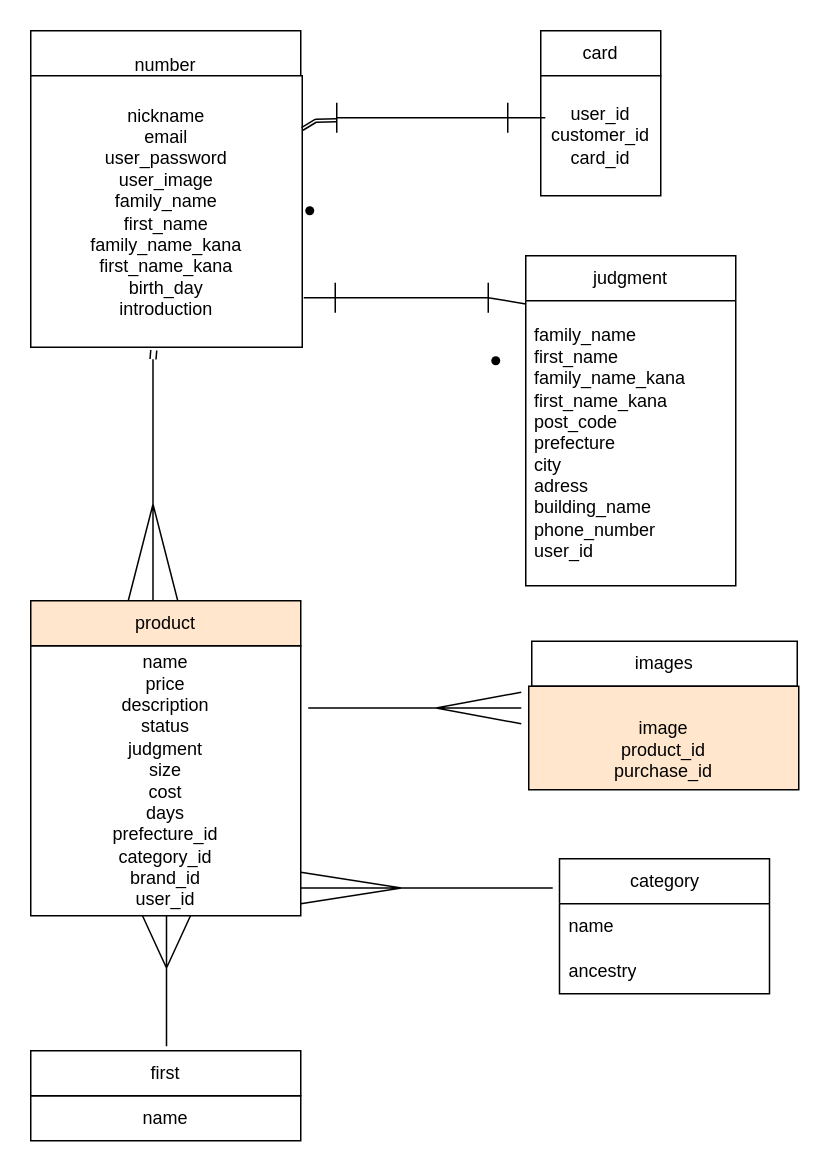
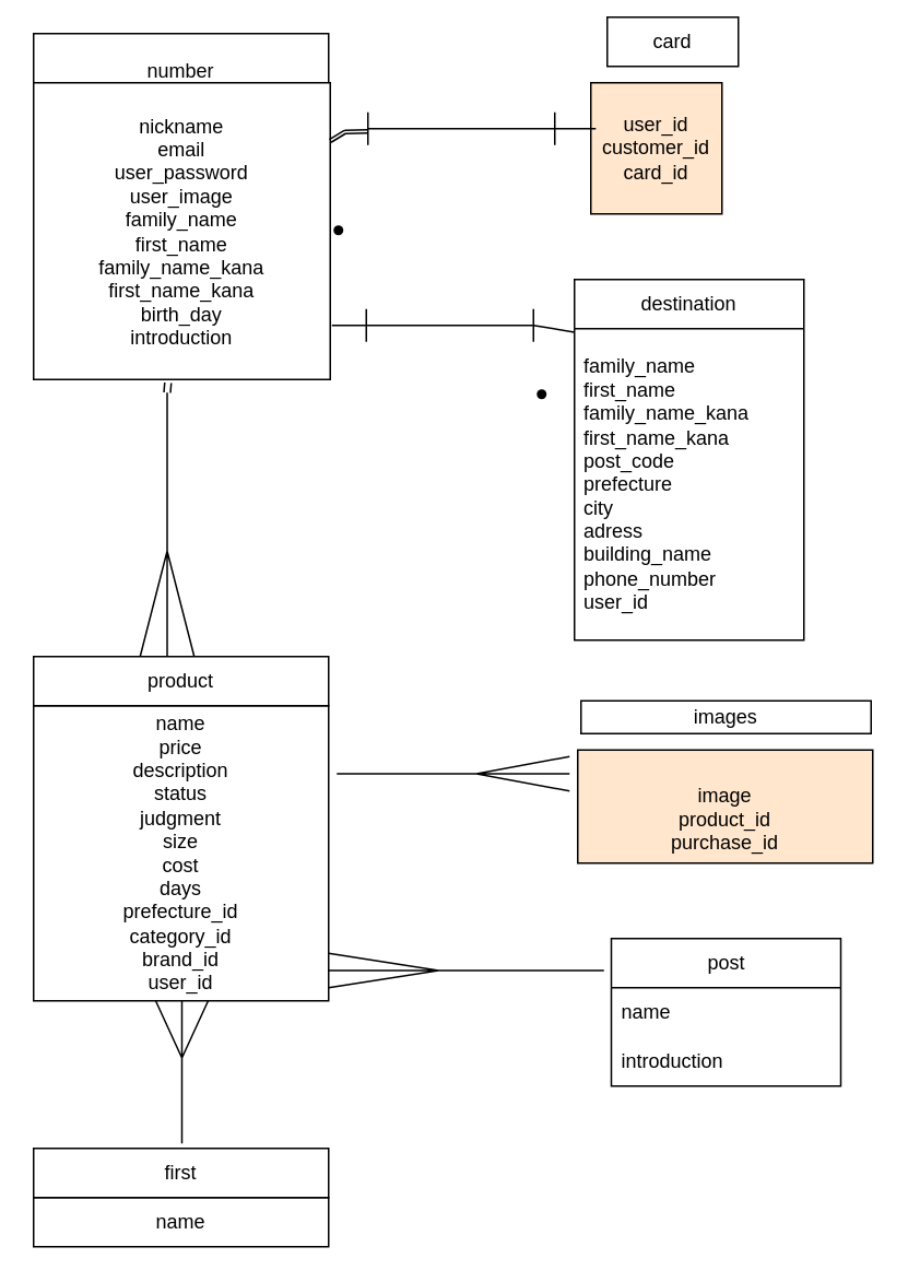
  <mxCell id="0" />
  <mxCell id="1" parent="0" />
- <mxCell id="2" value="images" style="rounded=0;whiteSpace=wrap;html=1;" vertex="1" parent="1"><mxGeometry x="354" y="427" width="177" height="30" as="geometry" /></mxCell>
- <mxCell id="3" value="card" style="rounded=0;whiteSpace=wrap;html=1;fontSize=12;align=center;labelPosition=center;verticalLabelPosition=middle;verticalAlign=middle;" vertex="1" parent="1"><mxGeometry x="360" y="20" width="80" height="30" as="geometry" /></mxCell>
- <mxCell id="4" value="user_id&lt;br&gt;customer_id&lt;br&gt;card_id&lt;br&gt;" style="whiteSpace=wrap;html=1;aspect=fixed;fontSize=12;" vertex="1" parent="1"><mxGeometry x="360" y="50" width="80" height="80" as="geometry" /></mxCell>
+ <mxCell id="2" value="images" style="rounded=0;whiteSpace=wrap;html=1;" vertex="1" parent="1"><mxGeometry x="354" y="427" width="177" height="20" as="geometry" /></mxCell>
+ <mxCell id="3" value="card" style="rounded=0;whiteSpace=wrap;html=1;fontSize=12;align=center;labelPosition=center;verticalLabelPosition=middle;verticalAlign=middle;" vertex="1" parent="1"><mxGeometry x="370" y="10" width="80" height="30" as="geometry" /></mxCell>
+ <mxCell id="4" value="user_id&lt;br&gt;customer_id&lt;br&gt;card_id&lt;br&gt;" style="whiteSpace=wrap;html=1;aspect=fixed;fontSize=12;fillColor=#ffe6cc;" vertex="1" parent="1"><mxGeometry x="360" y="50" width="80" height="80" as="geometry" /></mxCell>
  <mxCell id="5" value="&lt;br style=&quot;font-size: 12px;&quot;&gt;number&lt;br style=&quot;font-size: 12px;&quot;&gt;" style="rounded=0;whiteSpace=wrap;html=1;fontSize=12;align=center;labelPosition=center;verticalLabelPosition=middle;verticalAlign=middle;" vertex="1" parent="1"><mxGeometry x="20" y="20" width="180" height="30" as="geometry" /></mxCell>
  <mxCell id="6" value="nickname&lt;br&gt;email&lt;br&gt;user_password&lt;br&gt;user_image&lt;br&gt;family_name&lt;br&gt;first_name&lt;br&gt;family_name_kana&lt;br&gt;first_name_kana&lt;br&gt;birth_day&lt;br&gt;introduction" style="whiteSpace=wrap;html=1;aspect=fixed;fontSize=12;" vertex="1" parent="1"><mxGeometry x="20" y="50" width="181" height="181" as="geometry" /></mxCell>
  <mxCell id="7" value="name&lt;br&gt;price&lt;br&gt;description&lt;br&gt;status&lt;br&gt;judgment&lt;br&gt;size&lt;br&gt;cost&lt;br&gt;days&lt;br&gt;prefecture_id&lt;br&gt;category_id&lt;br&gt;brand_id&lt;br&gt;user_id" style="whiteSpace=wrap;html=1;aspect=fixed;fontSize=12;" vertex="1" parent="1"><mxGeometry x="20" y="430" width="180" height="180" as="geometry" /></mxCell>
- <mxCell id="8" value="product" style="rounded=0;whiteSpace=wrap;html=1;fillColor=#ffe6cc;" vertex="1" parent="1"><mxGeometry x="20" y="400" width="180" height="30" as="geometry" /></mxCell>
+ <mxCell id="8" value="product" style="rounded=0;whiteSpace=wrap;html=1;" vertex="1" parent="1"><mxGeometry x="20" y="400" width="180" height="30" as="geometry" /></mxCell>
  <mxCell id="9" value="name" style="rounded=0;whiteSpace=wrap;html=1;" vertex="1" parent="1"><mxGeometry x="20" y="730" width="180" height="30" as="geometry" /></mxCell>
  <mxCell id="10" value="first" style="rounded=0;whiteSpace=wrap;html=1;" vertex="1" parent="1"><mxGeometry x="20" y="700" width="180" height="30" as="geometry" /></mxCell>
  <mxCell id="11" value="&lt;br&gt;image&lt;br&gt;product_id&lt;br&gt;purchase_id" style="rounded=0;whiteSpace=wrap;html=1;fillColor=#ffe6cc;" vertex="1" parent="1"><mxGeometry x="352" y="457" width="180" height="69" as="geometry" /></mxCell>
- <mxCell id="12" value="category" style="swimlane;fontStyle=0;childLayout=stackLayout;horizontal=1;startSize=30;horizontalStack=0;resizeParent=1;resizeParentMax=0;resizeLast=0;collapsible=1;marginBottom=0;whiteSpace=wrap;html=1;fontSize=12;" vertex="1" parent="1"><mxGeometry x="372.5" y="572" width="140" height="90" as="geometry" /></mxCell>
+ <mxCell id="12" value="post" style="swimlane;fontStyle=0;childLayout=stackLayout;horizontal=1;startSize=30;horizontalStack=0;resizeParent=1;resizeParentMax=0;resizeLast=0;collapsible=1;marginBottom=0;whiteSpace=wrap;html=1;fontSize=12;" vertex="1" parent="1"><mxGeometry x="372.5" y="572" width="140" height="90" as="geometry" /></mxCell>
  <mxCell id="13" value="name" style="text;strokeColor=none;fillColor=none;align=left;verticalAlign=middle;spacingLeft=4;spacingRight=4;overflow=hidden;points=[[0,0.5],[1,0.5]];portConstraint=eastwest;rotatable=0;whiteSpace=wrap;html=1;fontSize=12;" vertex="1" parent="12"><mxGeometry y="30" width="140" height="30" as="geometry" /></mxCell>
- <mxCell id="14" value="ancestry" style="text;strokeColor=none;fillColor=none;align=left;verticalAlign=middle;spacingLeft=4;spacingRight=4;overflow=hidden;points=[[0,0.5],[1,0.5]];portConstraint=eastwest;rotatable=0;whiteSpace=wrap;html=1;fontSize=12;" vertex="1" parent="12"><mxGeometry y="60" width="140" height="30" as="geometry" /></mxCell>
- <mxCell id="15" value="judgment" style="swimlane;fontStyle=0;childLayout=stackLayout;horizontal=1;startSize=30;horizontalStack=0;resizeParent=1;resizeParentMax=0;resizeLast=0;collapsible=1;marginBottom=0;whiteSpace=wrap;html=1;fontSize=12;" vertex="1" parent="1"><mxGeometry x="350" y="170" width="140" height="220" as="geometry" /></mxCell>
+ <mxCell id="14" value="introduction" style="text;strokeColor=none;fillColor=none;align=left;verticalAlign=middle;spacingLeft=4;spacingRight=4;overflow=hidden;points=[[0,0.5],[1,0.5]];portConstraint=eastwest;rotatable=0;whiteSpace=wrap;html=1;fontSize=12;" vertex="1" parent="12"><mxGeometry y="60" width="140" height="30" as="geometry" /></mxCell>
+ <mxCell id="15" value="destination" style="swimlane;fontStyle=0;childLayout=stackLayout;horizontal=1;startSize=30;horizontalStack=0;resizeParent=1;resizeParentMax=0;resizeLast=0;collapsible=1;marginBottom=0;whiteSpace=wrap;html=1;fontSize=12;" vertex="1" parent="1"><mxGeometry x="350" y="170" width="140" height="220" as="geometry" /></mxCell>
  <mxCell id="16" value="family_name&lt;br&gt;first_name&lt;br&gt;family_name_kana&lt;br&gt;first_name_kana&lt;br&gt;post_code&lt;br&gt;prefecture&lt;br&gt;city&lt;br&gt;adress&lt;br&gt;building_name&lt;br&gt;phone_number&lt;br&gt;user_id&lt;br&gt;" style="text;strokeColor=none;fillColor=none;align=left;verticalAlign=middle;spacingLeft=4;spacingRight=4;overflow=hidden;points=[[0,0.5],[1,0.5]];portConstraint=eastwest;rotatable=0;whiteSpace=wrap;html=1;fontSize=12;" vertex="1" parent="15"><mxGeometry y="30" width="140" height="190" as="geometry" /></mxCell>
  <mxCell id="17" value="" style="shape=waypoint;sketch=0;size=6;pointerEvents=1;points=[];fillColor=default;resizable=0;rotatable=0;perimeter=centerPerimeter;snapToPoint=1;fontSize=12;" vertex="1" parent="1"><mxGeometry x="320" y="230" width="20" height="20" as="geometry" /></mxCell>
  <mxCell id="18" value="" style="shape=waypoint;sketch=0;size=6;pointerEvents=1;points=[];fillColor=default;resizable=0;rotatable=0;perimeter=centerPerimeter;snapToPoint=1;fontSize=12;" vertex="1" parent="1"><mxGeometry x="196" y="130" width="20" height="20" as="geometry" /></mxCell>
  <mxCell id="19" value="" style="edgeStyle=none;shape=link;html=1;fontSize=3;width=2;" edge="1" parent="1" source="21" target="6"><mxGeometry relative="1" as="geometry"><Array as="points"><mxPoint x="210" y="80" /></Array></mxGeometry></mxCell>
  <mxCell id="20" style="edgeStyle=none;shape=link;html=1;exitX=1;exitY=0.5;exitDx=0;exitDy=0;exitPerimeter=0;entryX=0.038;entryY=0.35;entryDx=0;entryDy=0;entryPerimeter=0;fontSize=3;width=0;" edge="1" parent="1" source="21" target="4"><mxGeometry relative="1" as="geometry" /></mxCell>
  <mxCell id="21" value="" style="shape=crossbar;whiteSpace=wrap;html=1;rounded=1;fontSize=3;" vertex="1" parent="1"><mxGeometry x="224" y="68" width="114" height="20" as="geometry" /></mxCell>
  <mxCell id="22" style="edgeStyle=none;shape=link;html=1;fontSize=3;width=0;" edge="1" parent="1" source="24"><mxGeometry relative="1" as="geometry"><mxPoint x="202" y="198" as="targetPoint" /></mxGeometry></mxCell>
  <mxCell id="23" value="" style="edgeStyle=none;shape=link;html=1;fontSize=3;exitX=1;exitY=0.5;exitDx=0;exitDy=0;exitPerimeter=0;width=0;entryX=0;entryY=0.011;entryDx=0;entryDy=0;entryPerimeter=0;" edge="1" parent="1" source="24" target="16"><mxGeometry relative="1" as="geometry" /></mxCell>
  <mxCell id="24" value="" style="shape=crossbar;whiteSpace=wrap;html=1;rounded=1;fontSize=3;" vertex="1" parent="1"><mxGeometry x="223" y="188" width="102" height="20" as="geometry" /></mxCell>
  <mxCell id="25" style="edgeStyle=none;shape=link;html=1;exitX=0.5;exitY=1;exitDx=0;exitDy=0;exitPerimeter=0;fontSize=3;" edge="1" parent="1" source="26"><mxGeometry relative="1" as="geometry"><mxPoint x="102" y="233" as="targetPoint" /></mxGeometry></mxCell>
  <mxCell id="26" value="" style="verticalLabelPosition=bottom;shadow=0;dashed=0;align=center;html=1;verticalAlign=top;shape=mxgraph.electrical.radio.aerial_-_antenna_1;fontSize=3;direction=west;" vertex="1" parent="1"><mxGeometry x="85" y="239" width="33" height="161" as="geometry" /></mxCell>
  <mxCell id="27" value="" style="verticalLabelPosition=bottom;shadow=0;dashed=0;align=center;html=1;verticalAlign=top;shape=mxgraph.electrical.radio.aerial_-_antenna_1;fontSize=3;direction=east;" vertex="1" parent="1"><mxGeometry x="94.5" y="610" width="32" height="87" as="geometry" /></mxCell>
  <mxCell id="28" value="" style="verticalLabelPosition=bottom;shadow=0;dashed=0;align=center;html=1;verticalAlign=top;shape=mxgraph.electrical.radio.aerial_-_antenna_1;fontSize=3;direction=south;" vertex="1" parent="1"><mxGeometry x="205" y="461" width="142" height="21" as="geometry" /></mxCell>
  <mxCell id="29" value="" style="verticalLabelPosition=bottom;shadow=0;dashed=0;align=center;html=1;verticalAlign=top;shape=mxgraph.electrical.radio.aerial_-_antenna_1;fontSize=3;direction=north;" vertex="1" parent="1"><mxGeometry x="200" y="581" width="168" height="21" as="geometry" /></mxCell>
